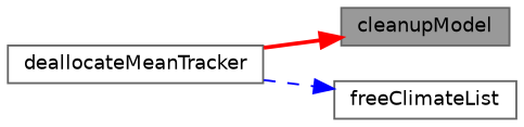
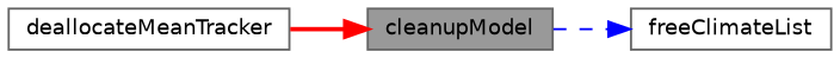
  digraph {
    rankdir=LR
    node [color=grey40 fillcolor=white fontname=Helvetica fontsize=10 shape=box style=filled]
    edge [fontname=Helvetica fontsize=10 labelfontname=Helvetica labelfontsize=10]
    n1 [color=gray40 fillcolor=grey60 fontcolor=black height=0.2 label=cleanupModel width=0.4]
    n2 [height=0.2 label=freeClimateList width=0.4]
    n3 [height=0.2 label=deallocateMeanTracker width=0.4]
-   n3 -> n2 [color=blue style=dashed]
+   n1 -> n2 [color=blue style=dashed]
    n3 -> n1 [color=red style=bold]
  }
